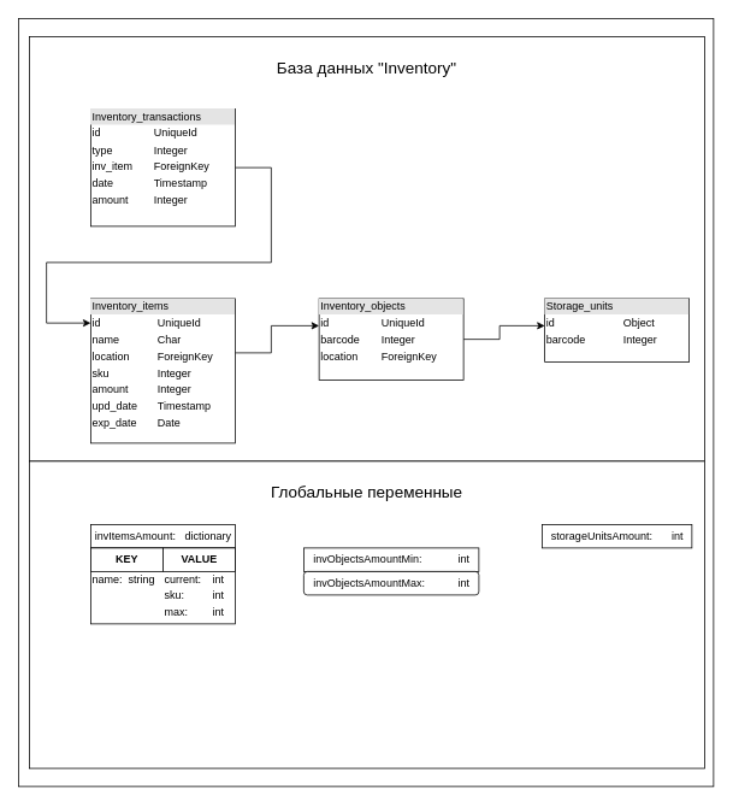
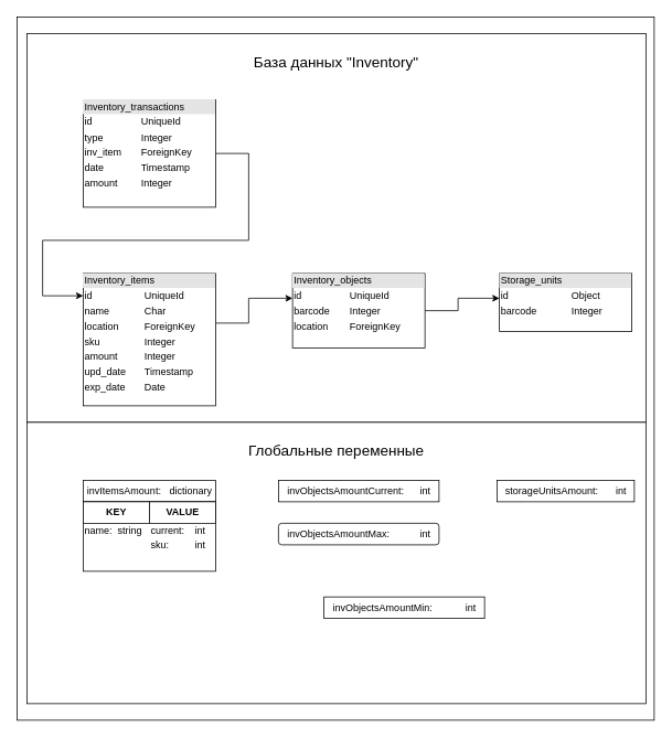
  <mxCell id="0" />
  <mxCell id="1" parent="0" />
  <mxCell id="2" value="Object" style="html=1;fontSize=12;" vertex="1" parent="1"><mxGeometry x="20" y="20" width="770" height="850" as="geometry" /></mxCell>
  <mxCell id="3" value="" style="rounded=0;whiteSpace=wrap;html=1;" vertex="1" parent="1"><mxGeometry x="32" y="40" width="748" height="470" as="geometry" /></mxCell>
  <mxCell id="4" style="edgeStyle=orthogonalEdgeStyle;rounded=0;orthogonalLoop=1;jettySize=auto;html=1;" parent="1" source="5" target="7" edge="1"><mxGeometry relative="1" as="geometry"><Array as="points"><mxPoint x="300" y="390" /><mxPoint x="300" y="360" /></Array></mxGeometry></mxCell>
  <mxCell id="5" value="&lt;div style=&quot;box-sizing:border-box;width:100%;background:#e4e4e4;padding:2px;&quot;&gt;Inventory_items&lt;/div&gt;&lt;table style=&quot;width:100%;font-size:1em;&quot; cellpadding=&quot;2&quot; cellspacing=&quot;0&quot;&gt;&lt;tbody&gt;&lt;tr&gt;&lt;td&gt;id&lt;/td&gt;&lt;td&gt;UniqueId&lt;br&gt;&lt;/td&gt;&lt;/tr&gt;&lt;tr&gt;&lt;td&gt;name&lt;/td&gt;&lt;td&gt;Char&lt;br&gt;&lt;/td&gt;&lt;/tr&gt;&lt;tr&gt;&lt;td&gt;location&lt;/td&gt;&lt;td&gt;ForeignKey&lt;br&gt;&lt;/td&gt;&lt;/tr&gt;&lt;tr&gt;&lt;td&gt;sku&lt;/td&gt;&lt;td&gt;Integer&lt;/td&gt;&lt;/tr&gt;&lt;tr&gt;&lt;td&gt;amount&lt;/td&gt;&lt;td&gt;Integer&lt;/td&gt;&lt;/tr&gt;&lt;tr&gt;&lt;td&gt;upd_date&lt;/td&gt;&lt;td&gt;Timestamp&lt;/td&gt;&lt;/tr&gt;&lt;tr&gt;&lt;td&gt;exp_date&lt;/td&gt;&lt;td&gt;Date&lt;br&gt;&lt;/td&gt;&lt;/tr&gt;&lt;/tbody&gt;&lt;/table&gt;" style="verticalAlign=top;align=left;overflow=fill;html=1;" parent="1" vertex="1"><mxGeometry x="100" y="330" width="160" height="160" as="geometry" /></mxCell>
  <mxCell id="6" style="edgeStyle=orthogonalEdgeStyle;rounded=0;orthogonalLoop=1;jettySize=auto;html=1;" parent="1" source="7" target="10" edge="1"><mxGeometry relative="1" as="geometry"><Array as="points"><mxPoint x="553" y="375" /><mxPoint x="553" y="360" /></Array></mxGeometry></mxCell>
  <mxCell id="7" value="&lt;div style=&quot;box-sizing:border-box;width:100%;background:#e4e4e4;padding:2px;&quot;&gt;Inventory_objects&lt;/div&gt;&lt;table style=&quot;width:100%;font-size:1em;&quot; cellpadding=&quot;2&quot; cellspacing=&quot;0&quot;&gt;&lt;tbody&gt;&lt;tr&gt;&lt;td&gt;id&lt;/td&gt;&lt;td&gt;UniqueId&lt;/td&gt;&lt;/tr&gt;&lt;tr&gt;&lt;td&gt;barcode&lt;/td&gt;&lt;td&gt;Integer&lt;/td&gt;&lt;/tr&gt;&lt;tr&gt;&lt;td&gt;location&lt;/td&gt;&lt;td&gt;ForeignKey&lt;/td&gt;&lt;/tr&gt;&lt;tr&gt;&lt;td&gt;&lt;br&gt;&lt;/td&gt;&lt;td&gt;&lt;br&gt;&lt;/td&gt;&lt;/tr&gt;&lt;/tbody&gt;&lt;/table&gt;" style="verticalAlign=top;align=left;overflow=fill;html=1;" parent="1" vertex="1"><mxGeometry x="353" y="330" width="160" height="90" as="geometry" /></mxCell>
  <mxCell id="8" style="edgeStyle=orthogonalEdgeStyle;rounded=0;orthogonalLoop=1;jettySize=auto;html=1;" parent="1" source="9" edge="1"><mxGeometry relative="1" as="geometry"><mxPoint x="100" y="357" as="targetPoint" /><Array as="points"><mxPoint x="300" y="185" /><mxPoint x="300" y="290" /><mxPoint x="51" y="290" /><mxPoint x="51" y="357" /></Array></mxGeometry></mxCell>
  <mxCell id="9" value="&lt;div style=&quot;box-sizing:border-box;width:100%;background:#e4e4e4;padding:2px;&quot;&gt;Inventory_transactions&lt;/div&gt;&lt;table style=&quot;width:100%;font-size:1em;&quot; cellpadding=&quot;2&quot; cellspacing=&quot;0&quot;&gt;&lt;tbody&gt;&lt;tr&gt;&lt;td&gt;id&lt;/td&gt;&lt;td&gt;UniqueId&lt;/td&gt;&lt;/tr&gt;&lt;tr&gt;&lt;td&gt;type&lt;/td&gt;&lt;td&gt;Integer&lt;/td&gt;&lt;/tr&gt;&lt;tr&gt;&lt;td&gt;inv_item&lt;/td&gt;&lt;td&gt;ForeignKey&lt;/td&gt;&lt;/tr&gt;&lt;tr&gt;&lt;td&gt;date&lt;/td&gt;&lt;td&gt;Timestamp&lt;br&gt;&lt;/td&gt;&lt;/tr&gt;&lt;tr&gt;&lt;td&gt;amount&lt;/td&gt;&lt;td&gt;Integer&lt;/td&gt;&lt;/tr&gt;&lt;/tbody&gt;&lt;/table&gt;" style="verticalAlign=top;align=left;overflow=fill;html=1;" parent="1" vertex="1"><mxGeometry x="100" y="120" width="160" height="130" as="geometry" /></mxCell>
  <mxCell id="10" value="&lt;div style=&quot;box-sizing:border-box;width:100%;background:#e4e4e4;padding:2px;&quot;&gt;Storage_units&lt;/div&gt;&lt;table style=&quot;width:100%;font-size:1em;&quot; cellpadding=&quot;2&quot; cellspacing=&quot;0&quot;&gt;&lt;tbody&gt;&lt;tr&gt;&lt;td&gt;id&lt;/td&gt;&lt;td&gt;Object&lt;/td&gt;&lt;/tr&gt;&lt;tr&gt;&lt;td&gt;barcode&lt;/td&gt;&lt;td&gt;Integer&lt;/td&gt;&lt;/tr&gt;&lt;/tbody&gt;&lt;/table&gt;" style="verticalAlign=top;align=left;overflow=fill;html=1;" parent="1" vertex="1"><mxGeometry x="603" y="330" width="160" height="70" as="geometry" /></mxCell>
  <mxCell id="11" value="&lt;font style=&quot;font-size: 18px;&quot;&gt;База данных &quot;Inventory&quot;&lt;/font&gt;" style="text;html=1;strokeColor=none;fillColor=none;align=center;verticalAlign=middle;whiteSpace=wrap;rounded=0;" vertex="1" parent="1"><mxGeometry x="153" y="40" width="506" height="70" as="geometry" /></mxCell>
  <mxCell id="12" value="" style="rounded=0;whiteSpace=wrap;html=1;fontSize=18;" vertex="1" parent="1"><mxGeometry x="32" y="510" width="748" height="340" as="geometry" /></mxCell>
  <mxCell id="13" value="&lt;span style=&quot;font-size: 18px;&quot;&gt;Глобальные переменные&lt;/span&gt;" style="text;html=1;strokeColor=none;fillColor=none;align=center;verticalAlign=middle;whiteSpace=wrap;rounded=0;" vertex="1" parent="1"><mxGeometry x="153" y="510" width="506" height="70" as="geometry" /></mxCell>
  <mxCell id="14" value="invItemsAmount:&amp;nbsp; &amp;nbsp;dictionary" style="html=1;fontSize=12;" vertex="1" parent="1"><mxGeometry x="100" y="580" width="160" height="26" as="geometry" /></mxCell>
  <mxCell id="15" value="" style="rounded=0;whiteSpace=wrap;html=1;fontSize=12;" vertex="1" parent="1"><mxGeometry x="100" y="606" width="160" height="84" as="geometry" /></mxCell>
  <mxCell id="16" value="&lt;b&gt;KEY&lt;/b&gt;" style="html=1;fontSize=12;" vertex="1" parent="1"><mxGeometry x="100" y="606" width="80" height="26" as="geometry" /></mxCell>
  <mxCell id="17" value="&lt;b&gt;VALUE&lt;/b&gt;" style="html=1;fontSize=12;" vertex="1" parent="1"><mxGeometry x="180" y="606" width="80" height="26" as="geometry" /></mxCell>
  <mxCell id="18" value="name:&amp;nbsp; string" style="text;html=1;strokeColor=none;fillColor=none;align=left;verticalAlign=middle;whiteSpace=wrap;rounded=0;fontSize=12;movable=1;resizable=1;rotatable=1;deletable=1;editable=1;connectable=1;" vertex="1" parent="1"><mxGeometry x="100" y="632" width="80" height="18" as="geometry" /></mxCell>
  <mxCell id="19" value="current:&lt;span style=&quot;white-space: pre;&quot;&gt;&#09;&lt;/span&gt;int" style="text;html=1;strokeColor=none;fillColor=none;align=left;verticalAlign=middle;whiteSpace=wrap;rounded=0;fontSize=12;movable=1;resizable=1;rotatable=1;deletable=1;editable=1;connectable=1;" vertex="1" parent="1"><mxGeometry x="180" y="632" width="80" height="18" as="geometry" /></mxCell>
  <mxCell id="20" value="sku:&lt;span style=&quot;white-space: pre;&quot;&gt;&#09;&lt;/span&gt;&lt;span style=&quot;white-space: pre;&quot;&gt;&#09;&lt;/span&gt;int" style="text;html=1;strokeColor=none;fillColor=none;align=left;verticalAlign=middle;whiteSpace=wrap;rounded=0;fontSize=12;movable=1;resizable=1;rotatable=1;deletable=1;editable=1;connectable=1;" vertex="1" parent="1"><mxGeometry x="180" y="650" width="80" height="18" as="geometry" /></mxCell>
- <mxCell id="21" value="max:&lt;span style=&quot;white-space: pre;&quot;&gt;&#09;&lt;/span&gt;int" style="text;html=1;strokeColor=none;fillColor=none;align=left;verticalAlign=middle;whiteSpace=wrap;rounded=0;fontSize=12;movable=1;resizable=1;rotatable=1;deletable=1;editable=1;connectable=1;" vertex="1" parent="1"><mxGeometry x="180" y="668" width="80" height="18" as="geometry" /></mxCell>
- <mxCell id="23" value="invObjectsAmountMin:&lt;span style=&quot;white-space: pre;&quot;&gt;&#09;&lt;span style=&quot;white-space: pre;&quot;&gt;&#09;&lt;/span&gt;&lt;/span&gt;int" style="html=1;fontSize=12;" vertex="1" parent="1"><mxGeometry x="336" y="606" width="194" height="26" as="geometry" /></mxCell>
+ <mxCell id="22" value="invObjectsAmountCurrent:&lt;span style=&quot;white-space: pre;&quot;&gt;&#09;&lt;/span&gt;int" style="html=1;fontSize=12;" vertex="1" parent="1"><mxGeometry x="336" y="580" width="194" height="26" as="geometry" /></mxCell>
+ <mxCell id="23" value="invObjectsAmountMin:&lt;span style=&quot;white-space: pre;&quot;&gt;&#09;&lt;span style=&quot;white-space: pre;&quot;&gt;&#09;&lt;/span&gt;&lt;/span&gt;int" style="html=1;fontSize=12;" vertex="1" parent="1"><mxGeometry x="391" y="721" width="194" height="26" as="geometry" /></mxCell>
  <mxCell id="24" value="invObjectsAmountMax:&lt;span style=&quot;white-space: pre;&quot;&gt;&#09;&lt;span style=&quot;white-space: pre;&quot;&gt;&#09;&lt;/span&gt;&lt;/span&gt;int" style="html=1;fontSize=12;rounded=1;" vertex="1" parent="1"><mxGeometry x="336" y="632" width="194" height="26" as="geometry" /></mxCell>
  <mxCell id="25" value="storageUnitsAmount:&lt;span style=&quot;white-space: pre;&quot;&gt;&#09;&lt;/span&gt;int" style="html=1;fontSize=12;" vertex="1" parent="1"><mxGeometry x="600" y="580" width="166" height="26" as="geometry" /></mxCell>
